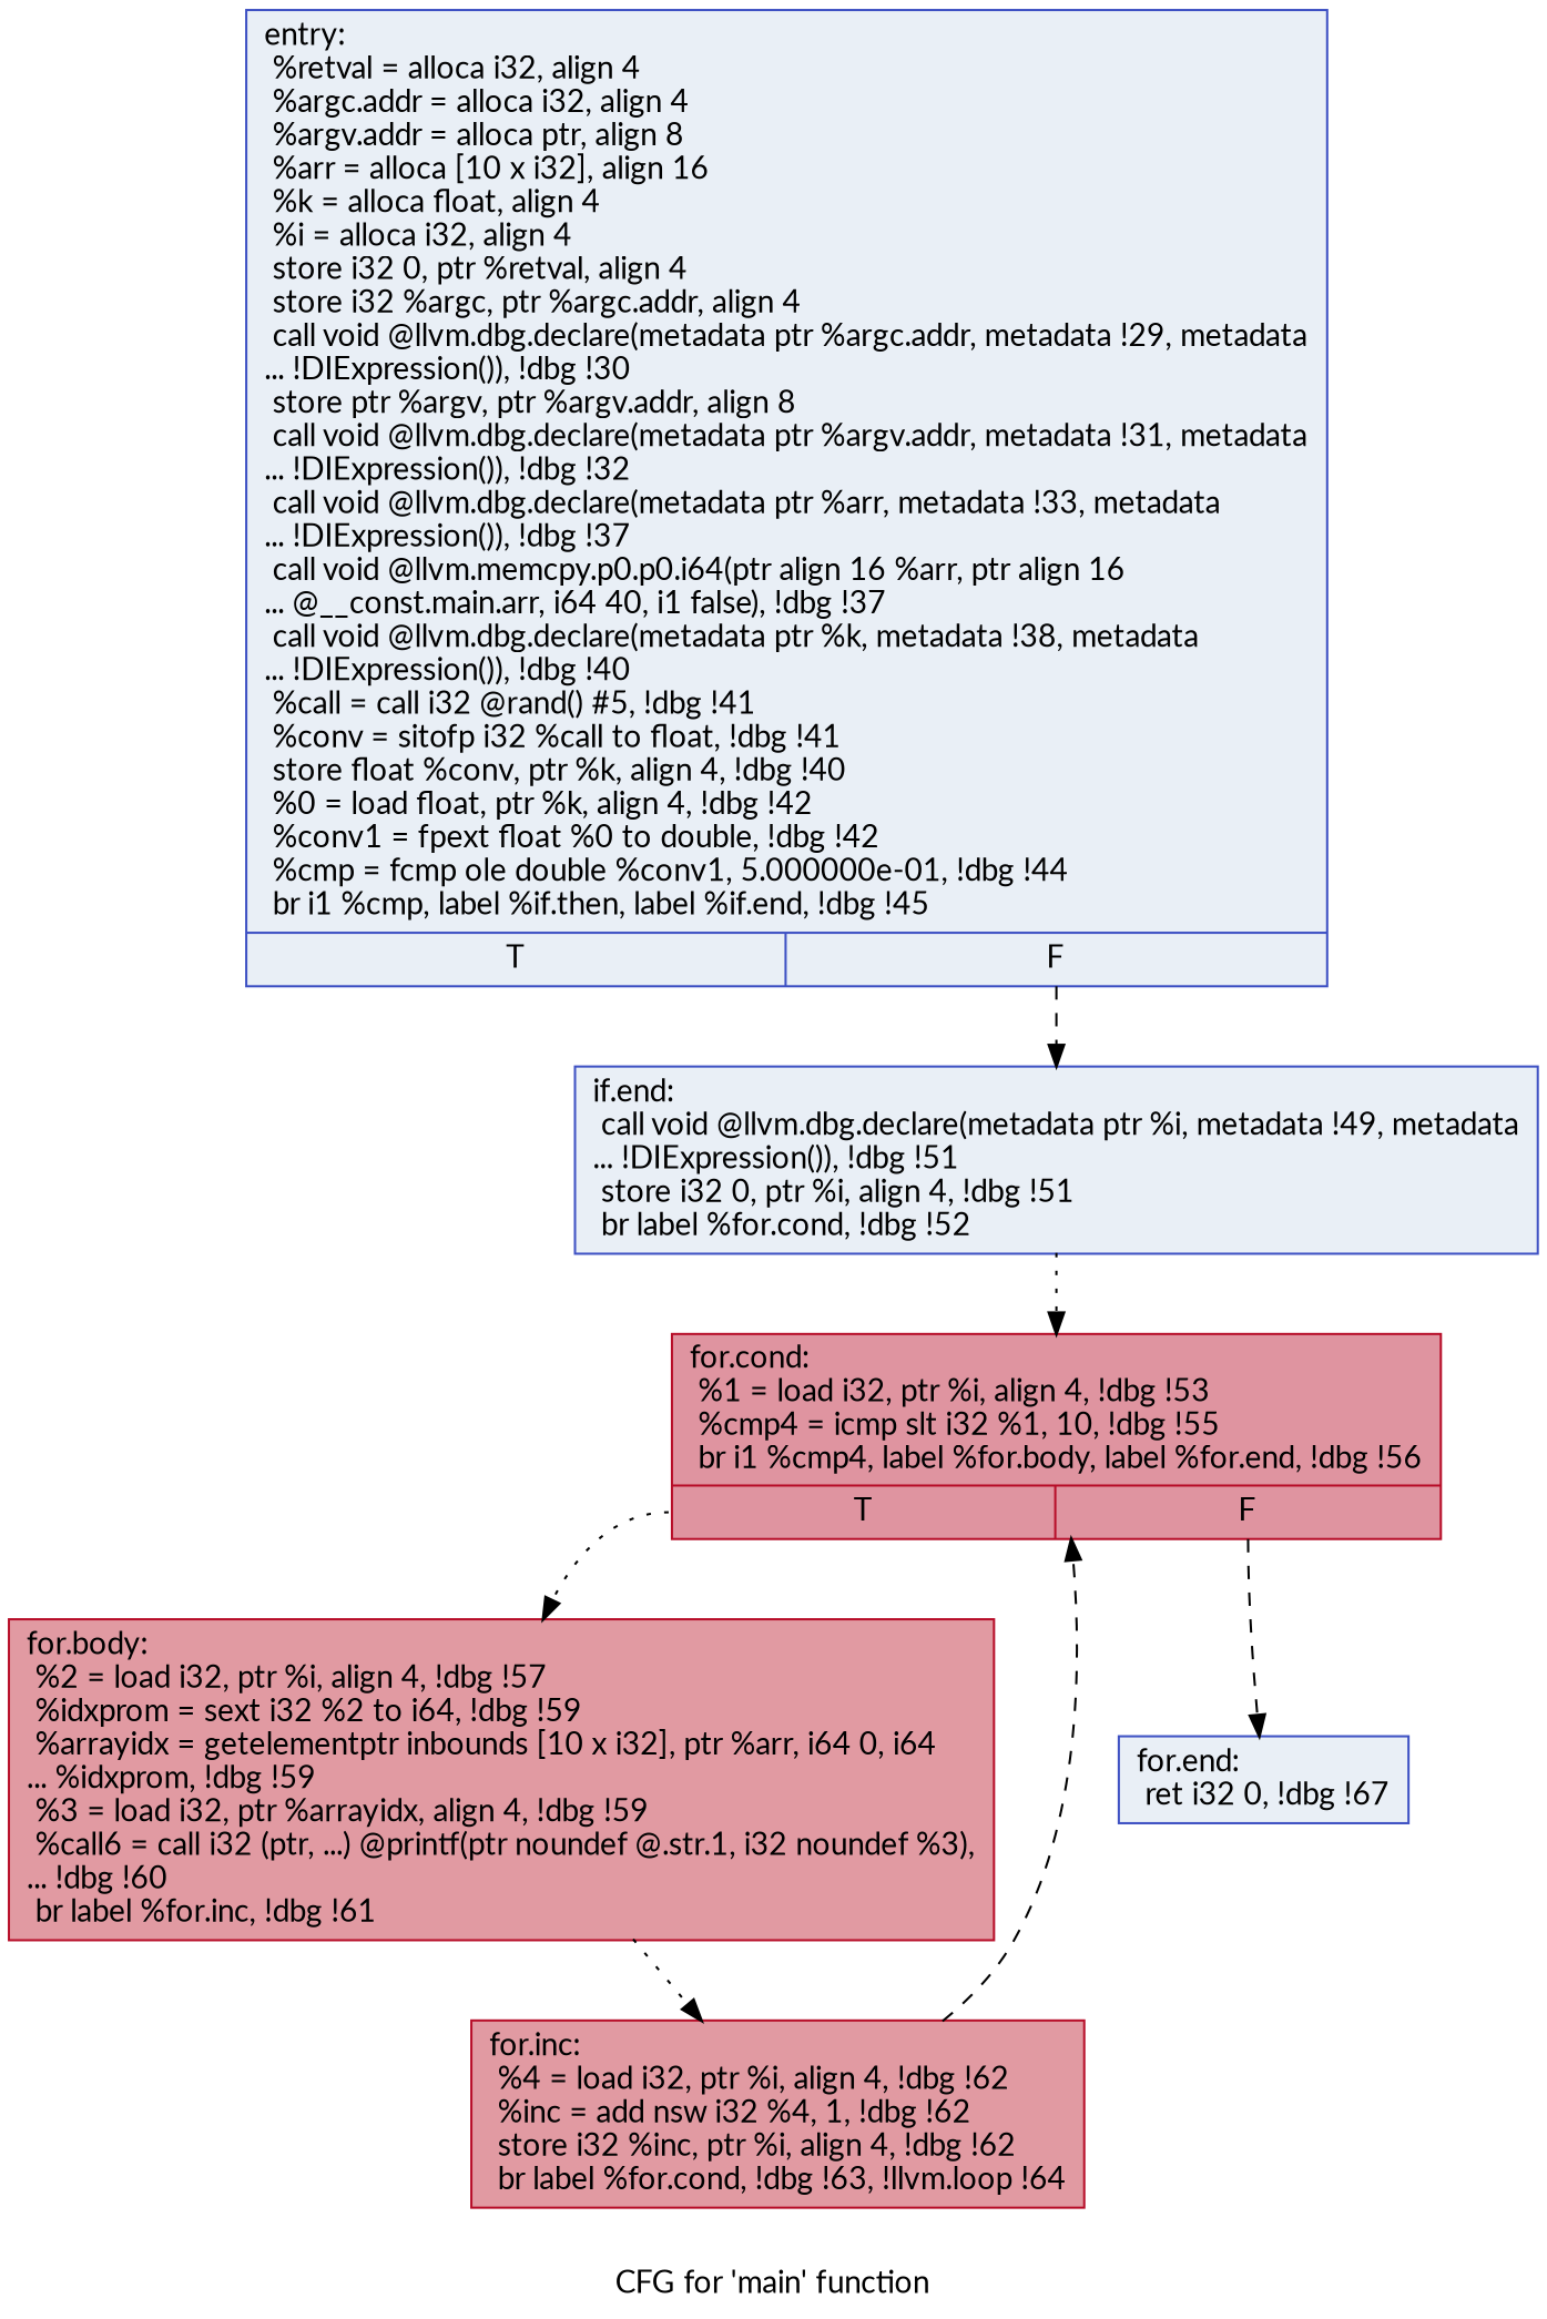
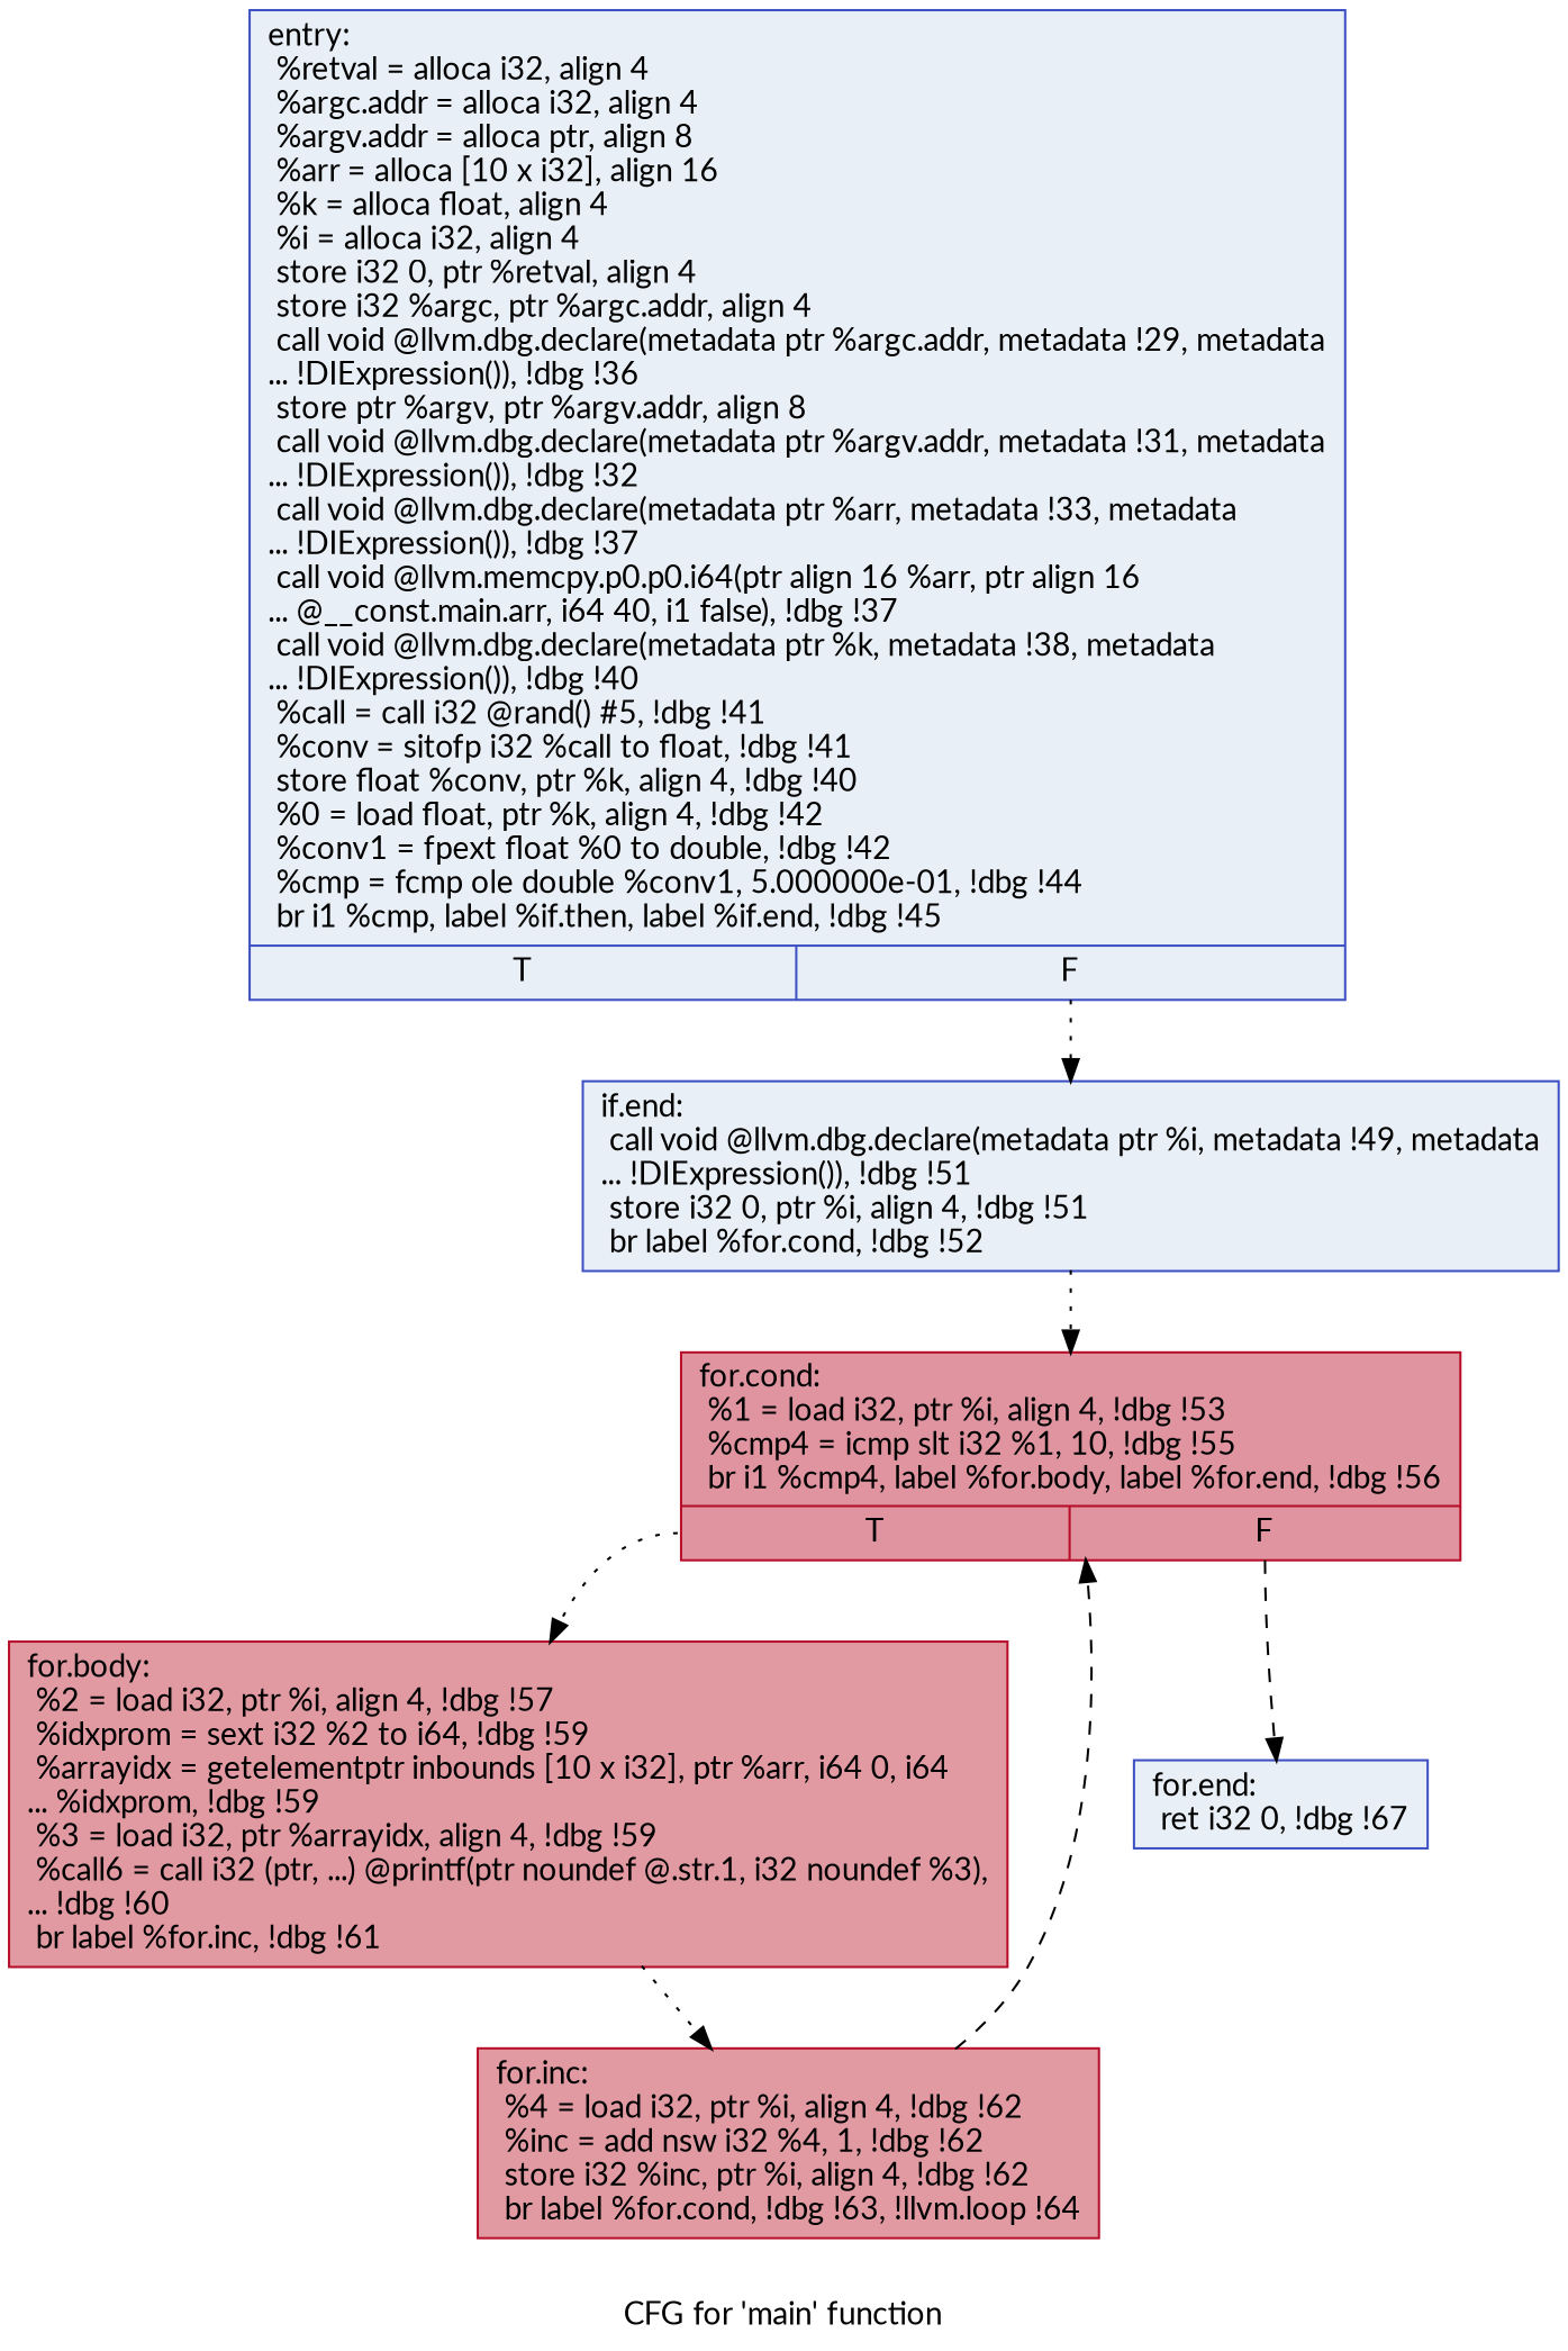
  digraph {
    fontname=Lato
    label="CFG for 'main' function"
    node [color="#3d50c3ff" fillcolor="#cedaeb70" fontname=Lato shape=record style=filled]
    edge [fontname=Lato style=dashed]
-   n1 [label="{entry:\l  %retval = alloca i32, align 4\l  %argc.addr = alloca i32, align 4\l  %argv.addr = alloca ptr, align 8\l  %arr = alloca [10 x i32], align 16\l  %k = alloca float, align 4\l  %i = alloca i32, align 4\l  store i32 0, ptr %retval, align 4\l  store i32 %argc, ptr %argc.addr, align 4\l  call void @llvm.dbg.declare(metadata ptr %argc.addr, metadata !29, metadata\l... !DIExpression()), !dbg !30\l  store ptr %argv, ptr %argv.addr, align 8\l  call void @llvm.dbg.declare(metadata ptr %argv.addr, metadata !31, metadata\l... !DIExpression()), !dbg !32\l  call void @llvm.dbg.declare(metadata ptr %arr, metadata !33, metadata\l... !DIExpression()), !dbg !37\l  call void @llvm.memcpy.p0.p0.i64(ptr align 16 %arr, ptr align 16\l... @__const.main.arr, i64 40, i1 false), !dbg !37\l  call void @llvm.dbg.declare(metadata ptr %k, metadata !38, metadata\l... !DIExpression()), !dbg !40\l  %call = call i32 @rand() #5, !dbg !41\l  %conv = sitofp i32 %call to float, !dbg !41\l  store float %conv, ptr %k, align 4, !dbg !40\l  %0 = load float, ptr %k, align 4, !dbg !42\l  %conv1 = fpext float %0 to double, !dbg !42\l  %cmp = fcmp ole double %conv1, 5.000000e-01, !dbg !44\l  br i1 %cmp, label %if.then, label %if.end, !dbg !45\l|{<s0>T|<s1>F}}"]
+   n1 [label="{entry:\l  %retval = alloca i32, align 4\l  %argc.addr = alloca i32, align 4\l  %argv.addr = alloca ptr, align 8\l  %arr = alloca [10 x i32], align 16\l  %k = alloca float, align 4\l  %i = alloca i32, align 4\l  store i32 0, ptr %retval, align 4\l  store i32 %argc, ptr %argc.addr, align 4\l  call void @llvm.dbg.declare(metadata ptr %argc.addr, metadata !29, metadata\l... !DIExpression()), !dbg !36\l  store ptr %argv, ptr %argv.addr, align 8\l  call void @llvm.dbg.declare(metadata ptr %argv.addr, metadata !31, metadata\l... !DIExpression()), !dbg !32\l  call void @llvm.dbg.declare(metadata ptr %arr, metadata !33, metadata\l... !DIExpression()), !dbg !37\l  call void @llvm.memcpy.p0.p0.i64(ptr align 16 %arr, ptr align 16\l... @__const.main.arr, i64 40, i1 false), !dbg !37\l  call void @llvm.dbg.declare(metadata ptr %k, metadata !38, metadata\l... !DIExpression()), !dbg !40\l  %call = call i32 @rand() #5, !dbg !41\l  %conv = sitofp i32 %call to float, !dbg !41\l  store float %conv, ptr %k, align 4, !dbg !40\l  %0 = load float, ptr %k, align 4, !dbg !42\l  %conv1 = fpext float %0 to double, !dbg !42\l  %cmp = fcmp ole double %conv1, 5.000000e-01, !dbg !44\l  br i1 %cmp, label %if.then, label %if.end, !dbg !45\l|{<s0>T|<s1>F}}"]
    n2 [label="{if.end:                                           \l  call void @llvm.dbg.declare(metadata ptr %i, metadata !49, metadata\l... !DIExpression()), !dbg !51\l  store i32 0, ptr %i, align 4, !dbg !51\l  br label %for.cond, !dbg !52\l}"]
    n3 [color="#b70d28ff" fillcolor="#b70d2870" label="{for.cond:                                         \l  %1 = load i32, ptr %i, align 4, !dbg !53\l  %cmp4 = icmp slt i32 %1, 10, !dbg !55\l  br i1 %cmp4, label %for.body, label %for.end, !dbg !56\l|{<s0>T|<s1>F}}"]
    n4 [color="#b70d28ff" fillcolor="#bb1b2c70" label="{for.body:                                         \l  %2 = load i32, ptr %i, align 4, !dbg !57\l  %idxprom = sext i32 %2 to i64, !dbg !59\l  %arrayidx = getelementptr inbounds [10 x i32], ptr %arr, i64 0, i64\l... %idxprom, !dbg !59\l  %3 = load i32, ptr %arrayidx, align 4, !dbg !59\l  %call6 = call i32 (ptr, ...) @printf(ptr noundef @.str.1, i32 noundef %3),\l... !dbg !60\l  br label %for.inc, !dbg !61\l}"]
    n5 [label="{for.end:                                          \l  ret i32 0, !dbg !67\l}"]
    n6 [color="#b70d28ff" fillcolor="#bb1b2c70" label="{for.inc:                                          \l  %4 = load i32, ptr %i, align 4, !dbg !62\l  %inc = add nsw i32 %4, 1, !dbg !62\l  store i32 %inc, ptr %i, align 4, !dbg !62\l  br label %for.cond, !dbg !63, !llvm.loop !64\l}"]
-   n1 -> n2 [tailport=s1]
+   n1 -> n2 [style=dotted tailport=s1]
    n2 -> n3 [style=dotted]
    n3 -> n4 [style=dotted tailport=s0]
    n3 -> n5 [tailport=s1]
    n4 -> n6 [style=dotted]
    n6 -> n3
  }
